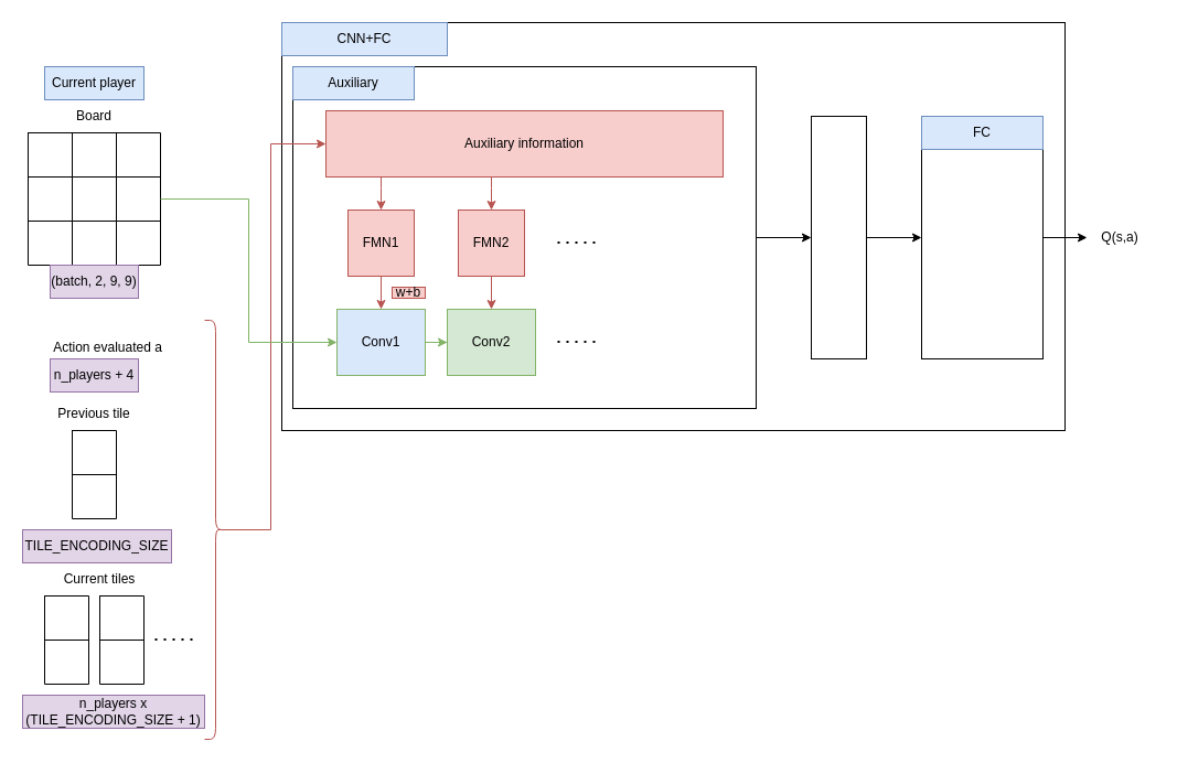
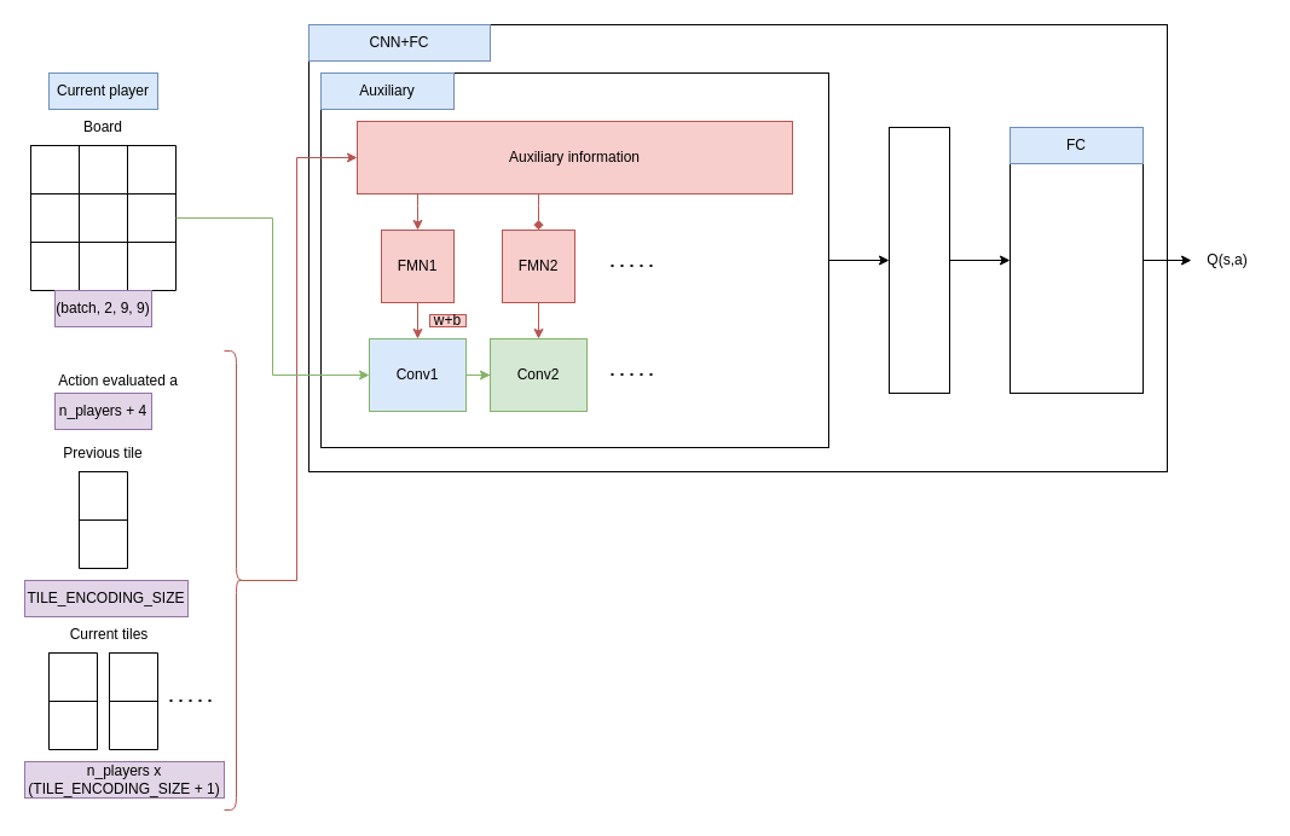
  <mxCell id="0" />
  <mxCell id="1" parent="0" />
  <mxCell id="2" value="" style="rounded=0;whiteSpace=wrap;html=1;" vertex="1" parent="1"><mxGeometry x="255" y="20" width="710" height="370" as="geometry" /></mxCell>
  <mxCell id="3" style="edgeStyle=orthogonalEdgeStyle;rounded=0;orthogonalLoop=1;jettySize=auto;html=1;entryX=0;entryY=0.5;entryDx=0;entryDy=0;" edge="1" parent="1" source="4" target="56"><mxGeometry relative="1" as="geometry" /></mxCell>
  <mxCell id="4" value="" style="rounded=0;whiteSpace=wrap;html=1;" vertex="1" parent="1"><mxGeometry x="265" y="60" width="420" height="310" as="geometry" /></mxCell>
  <mxCell id="5" value="Auxiliary" style="text;html=1;strokeColor=#6c8ebf;fillColor=#dae8fc;align=center;verticalAlign=middle;whiteSpace=wrap;rounded=0;" vertex="1" parent="1"><mxGeometry x="265" y="60" width="110" height="30" as="geometry" /></mxCell>
  <mxCell id="6" value="" style="shape=table;startSize=0;container=1;collapsible=0;childLayout=tableLayout;" vertex="1" parent="1"><mxGeometry x="25" y="120" width="120" height="120" as="geometry" /></mxCell>
  <mxCell id="7" value="" style="shape=tableRow;horizontal=0;startSize=0;swimlaneHead=0;swimlaneBody=0;strokeColor=inherit;top=0;left=0;bottom=0;right=0;collapsible=0;dropTarget=0;fillColor=none;points=[[0,0.5],[1,0.5]];portConstraint=eastwest;" vertex="1" parent="6"><mxGeometry width="120" height="40" as="geometry" /></mxCell>
  <mxCell id="8" value="" style="shape=partialRectangle;html=1;whiteSpace=wrap;connectable=0;strokeColor=inherit;overflow=hidden;fillColor=none;top=0;left=0;bottom=0;right=0;pointerEvents=1;" vertex="1" parent="7"><mxGeometry width="40" height="40" as="geometry"><mxRectangle width="40" height="40" as="alternateBounds" /></mxGeometry></mxCell>
  <mxCell id="9" value="" style="shape=partialRectangle;html=1;whiteSpace=wrap;connectable=0;strokeColor=inherit;overflow=hidden;fillColor=none;top=0;left=0;bottom=0;right=0;pointerEvents=1;" vertex="1" parent="7"><mxGeometry x="40" width="40" height="40" as="geometry"><mxRectangle width="40" height="40" as="alternateBounds" /></mxGeometry></mxCell>
  <mxCell id="10" value="" style="shape=partialRectangle;html=1;whiteSpace=wrap;connectable=0;strokeColor=inherit;overflow=hidden;fillColor=none;top=0;left=0;bottom=0;right=0;pointerEvents=1;" vertex="1" parent="7"><mxGeometry x="80" width="40" height="40" as="geometry"><mxRectangle width="40" height="40" as="alternateBounds" /></mxGeometry></mxCell>
  <mxCell id="11" value="" style="shape=tableRow;horizontal=0;startSize=0;swimlaneHead=0;swimlaneBody=0;strokeColor=inherit;top=0;left=0;bottom=0;right=0;collapsible=0;dropTarget=0;fillColor=none;points=[[0,0.5],[1,0.5]];portConstraint=eastwest;" vertex="1" parent="6"><mxGeometry y="40" width="120" height="40" as="geometry" /></mxCell>
  <mxCell id="12" value="" style="shape=partialRectangle;html=1;whiteSpace=wrap;connectable=0;strokeColor=inherit;overflow=hidden;fillColor=none;top=0;left=0;bottom=0;right=0;pointerEvents=1;" vertex="1" parent="11"><mxGeometry width="40" height="40" as="geometry"><mxRectangle width="40" height="40" as="alternateBounds" /></mxGeometry></mxCell>
  <mxCell id="13" value="" style="shape=partialRectangle;html=1;whiteSpace=wrap;connectable=0;strokeColor=inherit;overflow=hidden;fillColor=none;top=0;left=0;bottom=0;right=0;pointerEvents=1;" vertex="1" parent="11"><mxGeometry x="40" width="40" height="40" as="geometry"><mxRectangle width="40" height="40" as="alternateBounds" /></mxGeometry></mxCell>
  <mxCell id="14" value="" style="shape=partialRectangle;html=1;whiteSpace=wrap;connectable=0;strokeColor=inherit;overflow=hidden;fillColor=none;top=0;left=0;bottom=0;right=0;pointerEvents=1;" vertex="1" parent="11"><mxGeometry x="80" width="40" height="40" as="geometry"><mxRectangle width="40" height="40" as="alternateBounds" /></mxGeometry></mxCell>
  <mxCell id="15" value="" style="shape=tableRow;horizontal=0;startSize=0;swimlaneHead=0;swimlaneBody=0;strokeColor=inherit;top=0;left=0;bottom=0;right=0;collapsible=0;dropTarget=0;fillColor=none;points=[[0,0.5],[1,0.5]];portConstraint=eastwest;" vertex="1" parent="6"><mxGeometry y="80" width="120" height="40" as="geometry" /></mxCell>
  <mxCell id="16" value="" style="shape=partialRectangle;html=1;whiteSpace=wrap;connectable=0;strokeColor=inherit;overflow=hidden;fillColor=none;top=0;left=0;bottom=0;right=0;pointerEvents=1;" vertex="1" parent="15"><mxGeometry width="40" height="40" as="geometry"><mxRectangle width="40" height="40" as="alternateBounds" /></mxGeometry></mxCell>
  <mxCell id="17" value="" style="shape=partialRectangle;html=1;whiteSpace=wrap;connectable=0;strokeColor=inherit;overflow=hidden;fillColor=none;top=0;left=0;bottom=0;right=0;pointerEvents=1;" vertex="1" parent="15"><mxGeometry x="40" width="40" height="40" as="geometry"><mxRectangle width="40" height="40" as="alternateBounds" /></mxGeometry></mxCell>
  <mxCell id="18" value="" style="shape=partialRectangle;html=1;whiteSpace=wrap;connectable=0;strokeColor=inherit;overflow=hidden;fillColor=none;top=0;left=0;bottom=0;right=0;pointerEvents=1;" vertex="1" parent="15"><mxGeometry x="80" width="40" height="40" as="geometry"><mxRectangle width="40" height="40" as="alternateBounds" /></mxGeometry></mxCell>
  <mxCell id="19" value="Current player" style="text;html=1;strokeColor=#6c8ebf;fillColor=#dae8fc;align=center;verticalAlign=middle;whiteSpace=wrap;rounded=0;" vertex="1" parent="1"><mxGeometry x="40" y="60" width="90" height="30" as="geometry" /></mxCell>
  <mxCell id="20" value="" style="shape=table;startSize=0;container=1;collapsible=0;childLayout=tableLayout;" vertex="1" parent="1"><mxGeometry x="65" y="390" width="40" height="80" as="geometry" /></mxCell>
  <mxCell id="21" value="" style="shape=tableRow;horizontal=0;startSize=0;swimlaneHead=0;swimlaneBody=0;strokeColor=inherit;top=0;left=0;bottom=0;right=0;collapsible=0;dropTarget=0;fillColor=none;points=[[0,0.5],[1,0.5]];portConstraint=eastwest;" vertex="1" parent="20"><mxGeometry width="40" height="40" as="geometry" /></mxCell>
  <mxCell id="22" value="" style="shape=partialRectangle;html=1;whiteSpace=wrap;connectable=0;strokeColor=inherit;overflow=hidden;fillColor=none;top=0;left=0;bottom=0;right=0;pointerEvents=1;" vertex="1" parent="21"><mxGeometry width="40" height="40" as="geometry"><mxRectangle width="40" height="40" as="alternateBounds" /></mxGeometry></mxCell>
  <mxCell id="23" value="" style="shape=tableRow;horizontal=0;startSize=0;swimlaneHead=0;swimlaneBody=0;strokeColor=inherit;top=0;left=0;bottom=0;right=0;collapsible=0;dropTarget=0;fillColor=none;points=[[0,0.5],[1,0.5]];portConstraint=eastwest;" vertex="1" parent="20"><mxGeometry y="40" width="40" height="40" as="geometry" /></mxCell>
  <mxCell id="24" value="" style="shape=partialRectangle;html=1;whiteSpace=wrap;connectable=0;strokeColor=inherit;overflow=hidden;fillColor=none;top=0;left=0;bottom=0;right=0;pointerEvents=1;" vertex="1" parent="23"><mxGeometry width="40" height="40" as="geometry"><mxRectangle width="40" height="40" as="alternateBounds" /></mxGeometry></mxCell>
  <mxCell id="25" value="Previous tile" style="text;html=1;strokeColor=none;fillColor=none;align=center;verticalAlign=middle;whiteSpace=wrap;rounded=0;" vertex="1" parent="1"><mxGeometry x="45" y="360" width="80" height="30" as="geometry" /></mxCell>
  <mxCell id="26" value="Board" style="text;html=1;strokeColor=none;fillColor=none;align=center;verticalAlign=middle;whiteSpace=wrap;rounded=0;" vertex="1" parent="1"><mxGeometry x="55" y="90" width="60" height="30" as="geometry" /></mxCell>
  <mxCell id="27" value="Current tiles" style="text;html=1;strokeColor=none;fillColor=none;align=center;verticalAlign=middle;whiteSpace=wrap;rounded=0;" vertex="1" parent="1"><mxGeometry x="50" y="510" width="80" height="30" as="geometry" /></mxCell>
  <mxCell id="28" value="" style="shape=table;startSize=0;container=1;collapsible=0;childLayout=tableLayout;" vertex="1" parent="1"><mxGeometry x="40" y="540" width="40" height="80" as="geometry" /></mxCell>
  <mxCell id="29" value="" style="shape=tableRow;horizontal=0;startSize=0;swimlaneHead=0;swimlaneBody=0;strokeColor=inherit;top=0;left=0;bottom=0;right=0;collapsible=0;dropTarget=0;fillColor=none;points=[[0,0.5],[1,0.5]];portConstraint=eastwest;" vertex="1" parent="28"><mxGeometry width="40" height="40" as="geometry" /></mxCell>
  <mxCell id="30" value="" style="shape=partialRectangle;html=1;whiteSpace=wrap;connectable=0;strokeColor=inherit;overflow=hidden;fillColor=none;top=0;left=0;bottom=0;right=0;pointerEvents=1;" vertex="1" parent="29"><mxGeometry width="40" height="40" as="geometry"><mxRectangle width="40" height="40" as="alternateBounds" /></mxGeometry></mxCell>
  <mxCell id="31" value="" style="shape=tableRow;horizontal=0;startSize=0;swimlaneHead=0;swimlaneBody=0;strokeColor=inherit;top=0;left=0;bottom=0;right=0;collapsible=0;dropTarget=0;fillColor=none;points=[[0,0.5],[1,0.5]];portConstraint=eastwest;" vertex="1" parent="28"><mxGeometry y="40" width="40" height="40" as="geometry" /></mxCell>
  <mxCell id="32" value="" style="shape=partialRectangle;html=1;whiteSpace=wrap;connectable=0;strokeColor=inherit;overflow=hidden;fillColor=none;top=0;left=0;bottom=0;right=0;pointerEvents=1;" vertex="1" parent="31"><mxGeometry width="40" height="40" as="geometry"><mxRectangle width="40" height="40" as="alternateBounds" /></mxGeometry></mxCell>
  <mxCell id="33" value="" style="shape=table;startSize=0;container=1;collapsible=0;childLayout=tableLayout;" vertex="1" parent="1"><mxGeometry x="90" y="540" width="40" height="80" as="geometry" /></mxCell>
  <mxCell id="34" value="" style="shape=tableRow;horizontal=0;startSize=0;swimlaneHead=0;swimlaneBody=0;strokeColor=inherit;top=0;left=0;bottom=0;right=0;collapsible=0;dropTarget=0;fillColor=none;points=[[0,0.5],[1,0.5]];portConstraint=eastwest;" vertex="1" parent="33"><mxGeometry width="40" height="40" as="geometry" /></mxCell>
  <mxCell id="35" value="" style="shape=partialRectangle;html=1;whiteSpace=wrap;connectable=0;strokeColor=inherit;overflow=hidden;fillColor=none;top=0;left=0;bottom=0;right=0;pointerEvents=1;" vertex="1" parent="34"><mxGeometry width="40" height="40" as="geometry"><mxRectangle width="40" height="40" as="alternateBounds" /></mxGeometry></mxCell>
  <mxCell id="36" value="" style="shape=tableRow;horizontal=0;startSize=0;swimlaneHead=0;swimlaneBody=0;strokeColor=inherit;top=0;left=0;bottom=0;right=0;collapsible=0;dropTarget=0;fillColor=none;points=[[0,0.5],[1,0.5]];portConstraint=eastwest;" vertex="1" parent="33"><mxGeometry y="40" width="40" height="40" as="geometry" /></mxCell>
  <mxCell id="37" value="" style="shape=partialRectangle;html=1;whiteSpace=wrap;connectable=0;strokeColor=inherit;overflow=hidden;fillColor=none;top=0;left=0;bottom=0;right=0;pointerEvents=1;" vertex="1" parent="36"><mxGeometry width="40" height="40" as="geometry"><mxRectangle width="40" height="40" as="alternateBounds" /></mxGeometry></mxCell>
  <mxCell id="38" value="" style="endArrow=none;dashed=1;html=1;dashPattern=1 3;strokeWidth=2;rounded=0;" edge="1" parent="1"><mxGeometry width="50" height="50" relative="1" as="geometry"><mxPoint x="140" y="579.58" as="sourcePoint" /><mxPoint x="180" y="579.58" as="targetPoint" /></mxGeometry></mxCell>
- <mxCell id="39" style="edgeStyle=orthogonalEdgeStyle;rounded=0;orthogonalLoop=1;jettySize=auto;html=1;entryX=0.5;entryY=0;entryDx=0;entryDy=0;fillColor=#f8cecc;strokeColor=#b85450;" edge="1" parent="1" source="40" target="51"><mxGeometry relative="1" as="geometry"><Array as="points"><mxPoint x="445" y="170" /><mxPoint x="445" y="170" /></Array></mxGeometry></mxCell>
+ <mxCell id="39" style="edgeStyle=orthogonalEdgeStyle;rounded=0;orthogonalLoop=1;jettySize=auto;html=1;entryX=0.5;entryY=0;entryDx=0;entryDy=0;fillColor=#f8cecc;strokeColor=#b85450;endArrow=diamond;" edge="1" parent="1" source="40" target="51"><mxGeometry relative="1" as="geometry"><Array as="points"><mxPoint x="445" y="170" /><mxPoint x="445" y="170" /></Array></mxGeometry></mxCell>
  <mxCell id="40" value="Auxiliary information" style="rounded=0;whiteSpace=wrap;html=1;fillColor=#f8cecc;strokeColor=#b85450;" vertex="1" parent="1"><mxGeometry x="295" y="100" width="360" height="60" as="geometry" /></mxCell>
  <mxCell id="41" style="edgeStyle=orthogonalEdgeStyle;rounded=0;orthogonalLoop=1;jettySize=auto;html=1;entryX=0;entryY=0.5;entryDx=0;entryDy=0;fillColor=#f8cecc;strokeColor=#b85450;exitX=0.1;exitY=0.5;exitDx=0;exitDy=0;exitPerimeter=0;" edge="1" parent="1" source="42" target="40"><mxGeometry relative="1" as="geometry"><mxPoint x="275" y="510" as="sourcePoint" /><Array as="points"><mxPoint x="245" y="480" /><mxPoint x="245" y="130" /></Array></mxGeometry></mxCell>
  <mxCell id="42" value="" style="shape=curlyBracket;whiteSpace=wrap;html=1;rounded=1;flipH=1;labelPosition=right;verticalLabelPosition=middle;align=left;verticalAlign=middle;fillColor=#f8cecc;strokeColor=#b85450;" vertex="1" parent="1"><mxGeometry x="185" y="290" width="20" height="380" as="geometry" /></mxCell>
  <mxCell id="43" style="edgeStyle=orthogonalEdgeStyle;rounded=0;orthogonalLoop=1;jettySize=auto;html=1;entryX=0;entryY=0.5;entryDx=0;entryDy=0;fillColor=#d5e8d4;strokeColor=#82b366;" edge="1" parent="1" source="44" target="45"><mxGeometry relative="1" as="geometry" /></mxCell>
  <mxCell id="44" value="Conv1" style="rounded=0;whiteSpace=wrap;html=1;fillColor=#dae8fc;strokeColor=#82b366;" vertex="1" parent="1"><mxGeometry x="305" y="280" width="80" height="60" as="geometry" /></mxCell>
  <mxCell id="45" value="Conv2" style="rounded=0;whiteSpace=wrap;html=1;fillColor=#d5e8d4;strokeColor=#82b366;" vertex="1" parent="1"><mxGeometry x="405" y="280" width="80" height="60" as="geometry" /></mxCell>
  <mxCell id="46" value="" style="endArrow=none;dashed=1;html=1;dashPattern=1 3;strokeWidth=2;rounded=0;" edge="1" parent="1"><mxGeometry width="50" height="50" relative="1" as="geometry"><mxPoint x="505" y="309.5" as="sourcePoint" /><mxPoint x="545" y="309.5" as="targetPoint" /></mxGeometry></mxCell>
  <mxCell id="47" style="edgeStyle=orthogonalEdgeStyle;rounded=0;orthogonalLoop=1;jettySize=auto;html=1;entryX=0.5;entryY=0;entryDx=0;entryDy=0;fillColor=#f8cecc;strokeColor=#b85450;" edge="1" parent="1" source="40" target="49"><mxGeometry relative="1" as="geometry"><Array as="points"><mxPoint x="345" y="170" /><mxPoint x="345" y="170" /></Array></mxGeometry></mxCell>
  <mxCell id="48" style="edgeStyle=orthogonalEdgeStyle;rounded=0;orthogonalLoop=1;jettySize=auto;html=1;entryX=0.5;entryY=0;entryDx=0;entryDy=0;fillColor=#f8cecc;strokeColor=#b85450;" edge="1" parent="1" source="49" target="44"><mxGeometry relative="1" as="geometry" /></mxCell>
  <mxCell id="49" value="FMN1" style="rounded=0;whiteSpace=wrap;html=1;fillColor=#f8cecc;strokeColor=#b85450;" vertex="1" parent="1"><mxGeometry x="315" y="190" width="60" height="60" as="geometry" /></mxCell>
  <mxCell id="50" style="edgeStyle=orthogonalEdgeStyle;rounded=0;orthogonalLoop=1;jettySize=auto;html=1;entryX=0.5;entryY=0;entryDx=0;entryDy=0;fillColor=#f8cecc;strokeColor=#b85450;" edge="1" parent="1" source="51" target="45"><mxGeometry relative="1" as="geometry" /></mxCell>
  <mxCell id="51" value="FMN2" style="rounded=0;whiteSpace=wrap;html=1;fillColor=#f8cecc;strokeColor=#b85450;" vertex="1" parent="1"><mxGeometry x="415" y="190" width="60" height="60" as="geometry" /></mxCell>
  <mxCell id="52" value="w+b" style="text;html=1;strokeColor=#b85450;fillColor=#f8cecc;align=center;verticalAlign=middle;whiteSpace=wrap;rounded=0;" vertex="1" parent="1"><mxGeometry x="355" y="260" width="30" height="10" as="geometry" /></mxCell>
  <mxCell id="53" style="edgeStyle=orthogonalEdgeStyle;rounded=0;orthogonalLoop=1;jettySize=auto;html=1;entryX=0;entryY=0.5;entryDx=0;entryDy=0;fillColor=#d5e8d4;strokeColor=#82b366;" edge="1" parent="1" source="11" target="44"><mxGeometry relative="1" as="geometry" /></mxCell>
  <mxCell id="54" value="" style="endArrow=none;dashed=1;html=1;dashPattern=1 3;strokeWidth=2;rounded=0;" edge="1" parent="1"><mxGeometry width="50" height="50" relative="1" as="geometry"><mxPoint x="505" y="219.58" as="sourcePoint" /><mxPoint x="545" y="219.58" as="targetPoint" /></mxGeometry></mxCell>
  <mxCell id="55" style="edgeStyle=orthogonalEdgeStyle;rounded=0;orthogonalLoop=1;jettySize=auto;html=1;entryX=0;entryY=0.5;entryDx=0;entryDy=0;" edge="1" parent="1" source="56" target="58"><mxGeometry relative="1" as="geometry" /></mxCell>
  <mxCell id="56" value="" style="rounded=0;whiteSpace=wrap;html=1;" vertex="1" parent="1"><mxGeometry x="735" y="105" width="50" height="220" as="geometry" /></mxCell>
  <mxCell id="57" style="edgeStyle=orthogonalEdgeStyle;rounded=0;orthogonalLoop=1;jettySize=auto;html=1;" edge="1" parent="1" source="58"><mxGeometry relative="1" as="geometry"><mxPoint x="985" y="215" as="targetPoint" /></mxGeometry></mxCell>
  <mxCell id="58" value="" style="rounded=0;whiteSpace=wrap;html=1;" vertex="1" parent="1"><mxGeometry x="835" y="105" width="110" height="220" as="geometry" /></mxCell>
  <mxCell id="59" value="FC" style="text;html=1;strokeColor=#6c8ebf;fillColor=#dae8fc;align=center;verticalAlign=middle;whiteSpace=wrap;rounded=0;" vertex="1" parent="1"><mxGeometry x="835" y="105" width="110" height="30" as="geometry" /></mxCell>
  <mxCell id="60" value="Action evaluated a" style="text;html=1;strokeColor=none;fillColor=none;align=center;verticalAlign=middle;whiteSpace=wrap;rounded=0;" vertex="1" parent="1"><mxGeometry x="40" y="300" width="115" height="30" as="geometry" /></mxCell>
  <mxCell id="61" value="Q(s,a)" style="text;html=1;strokeColor=none;fillColor=none;align=center;verticalAlign=middle;whiteSpace=wrap;rounded=0;" vertex="1" parent="1"><mxGeometry x="985" y="200" width="60" height="30" as="geometry" /></mxCell>
  <mxCell id="62" value="(batch, 2, 9, 9)" style="text;html=1;strokeColor=#9673a6;fillColor=#e1d5e7;align=center;verticalAlign=middle;whiteSpace=wrap;rounded=0;" vertex="1" parent="1"><mxGeometry x="45" y="240" width="80" height="30" as="geometry" /></mxCell>
  <mxCell id="63" value="n_players + 4" style="text;html=1;strokeColor=#9673a6;fillColor=#e1d5e7;align=center;verticalAlign=middle;whiteSpace=wrap;rounded=0;" vertex="1" parent="1"><mxGeometry x="45" y="325" width="80" height="30" as="geometry" /></mxCell>
  <mxCell id="64" value="TILE_ENCODING_SIZE" style="text;html=1;strokeColor=#9673a6;fillColor=#e1d5e7;align=center;verticalAlign=middle;whiteSpace=wrap;rounded=0;" vertex="1" parent="1"><mxGeometry x="20" y="480" width="135" height="30" as="geometry" /></mxCell>
  <mxCell id="65" value="n_players x (TILE_ENCODING_SIZE + 1)" style="text;html=1;strokeColor=#9673a6;fillColor=#e1d5e7;align=center;verticalAlign=middle;whiteSpace=wrap;rounded=0;" vertex="1" parent="1"><mxGeometry x="20" y="630" width="165" height="30" as="geometry" /></mxCell>
  <mxCell id="66" value="CNN+FC" style="text;html=1;strokeColor=#6c8ebf;fillColor=#dae8fc;align=center;verticalAlign=middle;whiteSpace=wrap;rounded=0;" vertex="1" parent="1"><mxGeometry x="255" y="20" width="150" height="30" as="geometry" /></mxCell>
